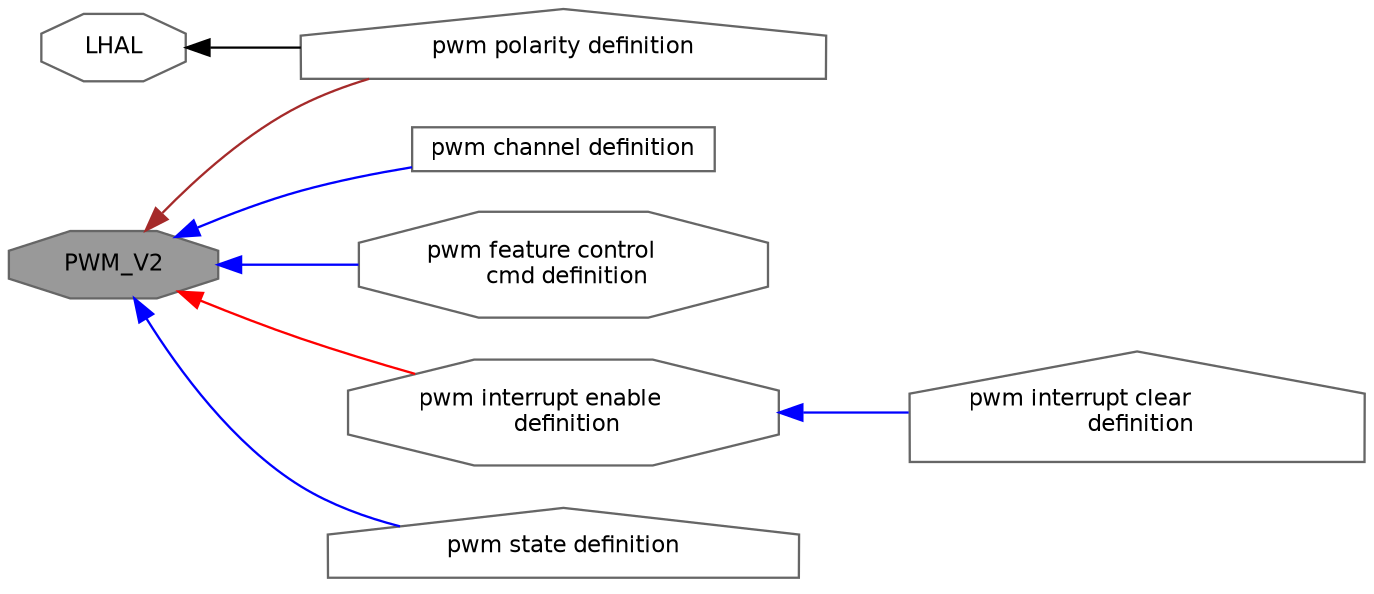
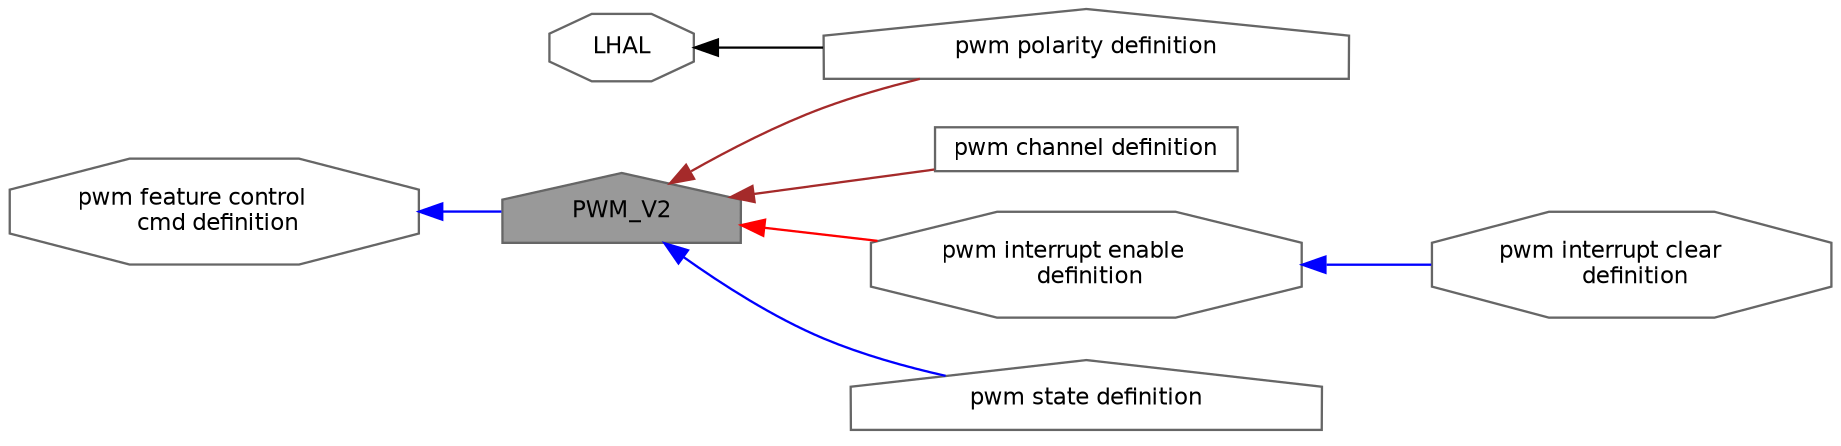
  digraph {
    rankdir=LR
    node [color=grey40 fillcolor=white fontname=Helvetica fontsize=10 shape=octagon style=filled]
    edge [color=blue dir=back fontname=Helvetica fontsize=10 labelfontname=Helvetica labelfontsize=10 shape=plaintext style=solid]
    n1 [height=0.2 label=LHAL width=0.4]
    n2 [height=0.2 label="pwm polarity definition" shape=house width=0.4]
-   n3 [color=gray40 fillcolor=grey60 fontcolor=black height=0.2 label=PWM_V2 width=0.4]
+   n3 [color=gray40 fillcolor=grey60 fontcolor=black height=0.2 label=PWM_V2 shape=house width=0.4]
    n4 [height=0.2 label="pwm channel definition" shape=box width=0.4]
    n5 [height=0.2 label="pwm feature control\l cmd definition" width=0.4]
    n6 [height=0.2 label="pwm interrupt enable\l definition" width=0.4]
    n7 [height=0.2 label="pwm state definition" shape=house width=0.4]
-   n8 [height=0.2 label="pwm interrupt clear\l definition" shape=house width=0.4]
+   n8 [height=0.2 label="pwm interrupt clear\l definition" width=0.4]
    n1 -> n2 [color=black]
    n3 -> n2 [color=brown]
-   n3 -> n4
-   n3 -> n5
+   n3 -> n4 [color=brown]
+   n5 -> n3
    n3 -> n6 [color=red]
    n3 -> n7
    n6 -> n8
  }
